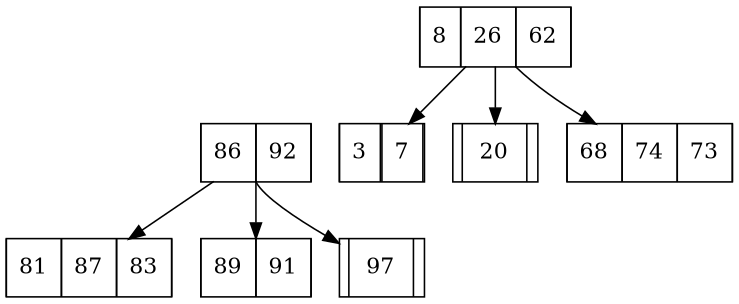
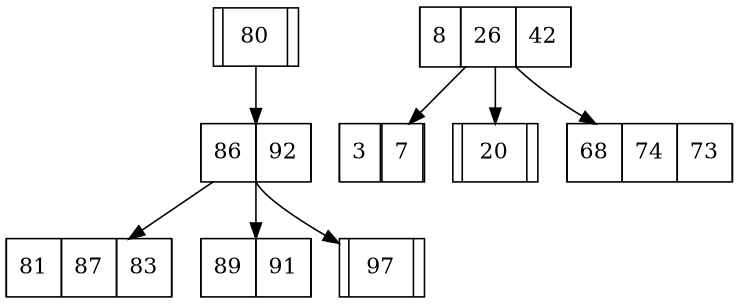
  digraph {
    node [shape=record]
    edge [tailport=f1]
+   n1 [label="f<0>|80|f<1>"]
    n2 [label="f<0>|86|f<1>|92|f<2>"]
-   n3 [label="f<0>|8|f<1>|26|f<2>|62|f<3>"]
+   n3 [label="f<0>|8|f<1>|26|f<2>|42|f<3>"]
    n4 [label="f<0>|3|f<1>|7|f<2>"]
    n5 [label="f<0>|20|f<1>"]
    n6 [label="f<0>|68|f<1>|74|f<2>|73|f<3>"]
    n7 [label="f<0>|81|f<1>|87|f<2>|83|f<3>"]
    n8 [label="f<0>|89|f<1>|91|f<2>"]
    n9 [label="f<0>|97|f<1>"]
+   n1 -> n2
    n2 -> n7 [tailport=f0]
    n2 -> n8
    n2 -> n9 [tailport=f2]
    n3 -> n4 [tailport=f0]
    n3 -> n5
    n3 -> n6 [tailport=f3]
  }
